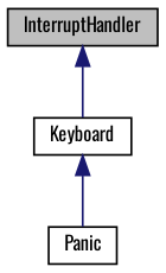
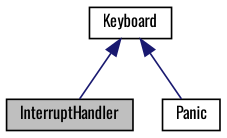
  digraph {
    fontname=Oswald
    node [color=black fontname=Oswald fontsize=10 shape=record]
    edge [color=midnightblue dir=back fontname=Oswald fontsize=10 labelfontname=Helvetica labelfontsize=10 style=solid]
    n1 [fillcolor=grey75 fontcolor=black height=0.2 label=InterruptHandler style=filled width=0.4]
    n2 [height=0.2 label=Keyboard width=0.4]
    n3 [height=0.2 label=Panic width=0.4]
-   n1 -> n2
+   n2 -> n1
    n2 -> n3
  }
